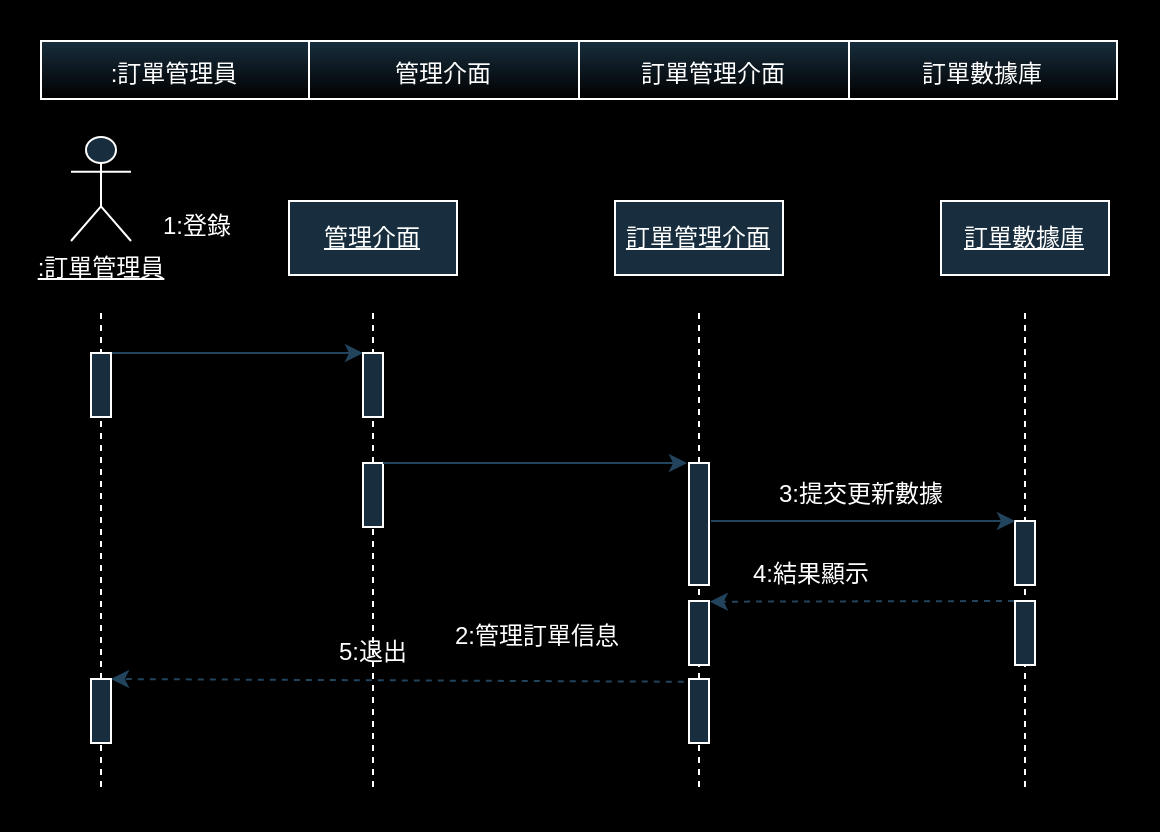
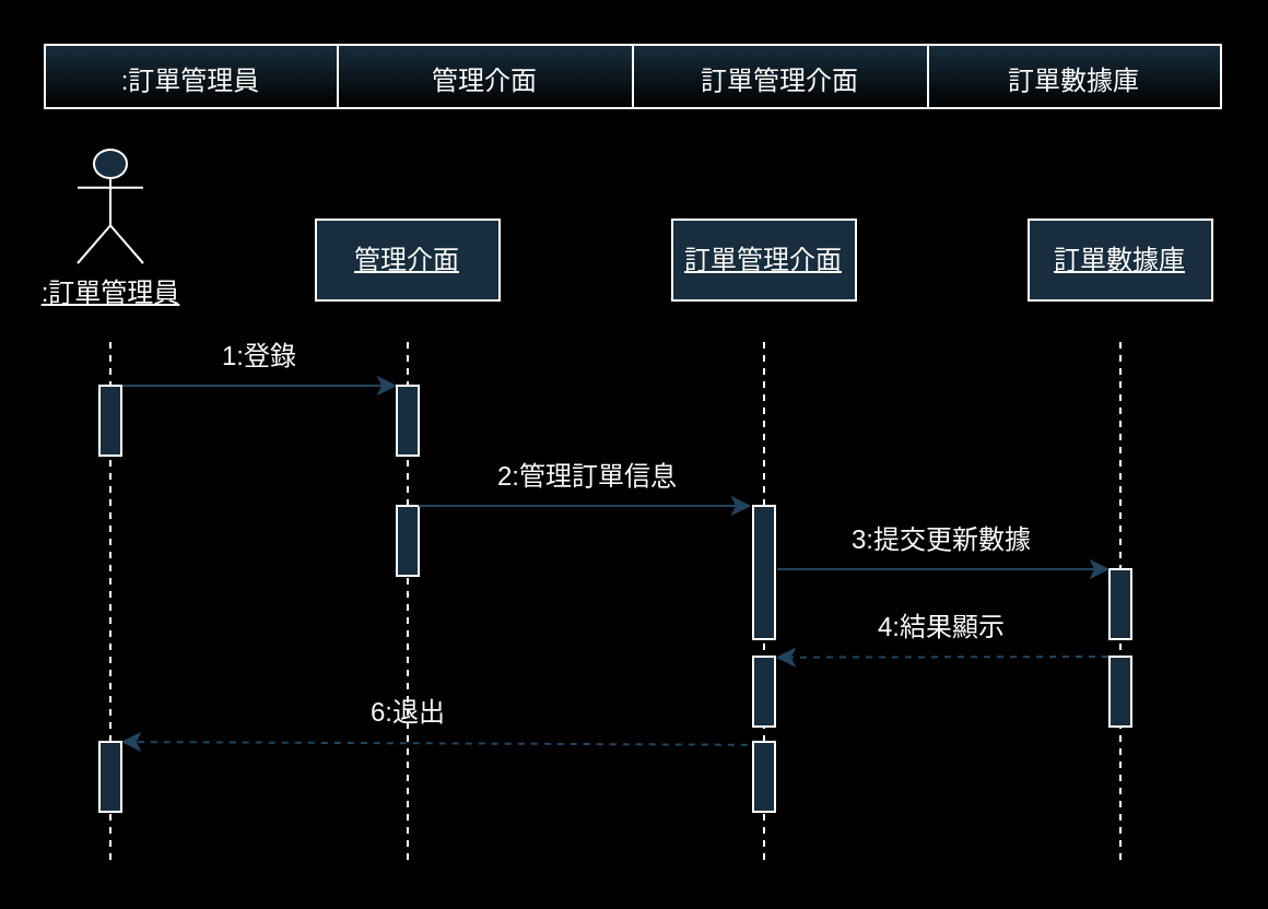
  <mxCell id="0" />
  <mxCell id="1" parent="0" />
  <mxCell id="2" value="" style="edgeStyle=none;curved=1;rounded=0;orthogonalLoop=1;jettySize=auto;html=1;fontSize=12;startSize=8;endSize=8;" edge="1" parent="1" source="3" target="12"><mxGeometry relative="1" as="geometry" /></mxCell>
  <mxCell id="3" value="&lt;u&gt;:訂單管理員&lt;/u&gt;" style="shape=umlActor;verticalLabelPosition=bottom;verticalAlign=top;html=1;strokeColor=#FFFFFF;fontColor=#FFFFFF;fillColor=#182E3E;labelBackgroundColor=none;" vertex="1" parent="1"><mxGeometry x="35" y="68" width="30" height="52" as="geometry" /></mxCell>
  <mxCell id="4" value="&lt;u&gt;管理介面&lt;/u&gt;" style="rounded=0;whiteSpace=wrap;html=1;strokeColor=#FFFFFF;fontColor=#FFFFFF;fillColor=#182E3E;labelBackgroundColor=none;" vertex="1" parent="1"><mxGeometry x="144" y="100" width="84" height="37" as="geometry" /></mxCell>
  <mxCell id="5" value="&lt;u&gt;訂單數據庫&lt;/u&gt;" style="rounded=0;whiteSpace=wrap;html=1;strokeColor=#FFFFFF;fontColor=#FFFFFF;fillColor=#182E3E;labelBackgroundColor=none;" vertex="1" parent="1"><mxGeometry x="470" y="100" width="84" height="37" as="geometry" /></mxCell>
  <mxCell id="6" value="&lt;u&gt;訂單管理介面&lt;/u&gt;" style="rounded=0;whiteSpace=wrap;html=1;strokeColor=#FFFFFF;fontColor=#FFFFFF;fillColor=#182E3E;labelBackgroundColor=none;" vertex="1" parent="1"><mxGeometry x="307" y="100" width="84" height="37" as="geometry" /></mxCell>
  <mxCell id="7" value="" style="line;strokeWidth=1;direction=south;html=1;strokeColor=#FFFFFF;fontColor=#FFFFFF;fillColor=#182E3E;dashed=1;labelBackgroundColor=none;" vertex="1" parent="1"><mxGeometry x="45" y="156" width="10" height="238" as="geometry" /></mxCell>
  <mxCell id="8" value="" style="line;strokeWidth=1;direction=south;html=1;strokeColor=#FFFFFF;fontColor=#FFFFFF;fillColor=#182E3E;dashed=1;labelBackgroundColor=none;" vertex="1" parent="1"><mxGeometry x="344" y="156" width="10" height="238" as="geometry" /></mxCell>
  <mxCell id="9" value="" style="line;strokeWidth=1;direction=south;html=1;strokeColor=#FFFFFF;fontColor=#FFFFFF;fillColor=#182E3E;dashed=1;labelBackgroundColor=none;" vertex="1" parent="1"><mxGeometry x="181" y="156" width="10" height="238" as="geometry" /></mxCell>
  <mxCell id="10" value="" style="line;strokeWidth=1;direction=south;html=1;strokeColor=#FFFFFF;fontColor=#FFFFFF;fillColor=#182E3E;dashed=1;labelBackgroundColor=none;" vertex="1" parent="1"><mxGeometry x="507" y="156" width="10" height="238" as="geometry" /></mxCell>
  <mxCell id="11" value="" style="edgeStyle=orthogonalEdgeStyle;rounded=0;orthogonalLoop=1;jettySize=auto;html=1;curved=0;strokeColor=#23445D;labelBackgroundColor=none;fontColor=default;" edge="1" parent="1"><mxGeometry relative="1" as="geometry"><mxPoint x="55" y="176" as="sourcePoint" /><mxPoint x="181" y="176" as="targetPoint" /></mxGeometry></mxCell>
  <mxCell id="12" value="" style="html=1;points=[[0,0,0,0,5],[0,1,0,0,-5],[1,0,0,0,5],[1,1,0,0,-5]];perimeter=orthogonalPerimeter;outlineConnect=0;targetShapes=umlLifeline;portConstraint=eastwest;newEdgeStyle={&quot;curved&quot;:0,&quot;rounded&quot;:0};strokeColor=#FFFFFF;fontColor=#FFFFFF;fillColor=#182E3E;labelBackgroundColor=none;" vertex="1" parent="1"><mxGeometry x="45" y="176" width="10" height="32" as="geometry" /></mxCell>
  <mxCell id="13" value="" style="html=1;points=[[0,0,0,0,5],[0,1,0,0,-5],[1,0,0,0,5],[1,1,0,0,-5]];perimeter=orthogonalPerimeter;outlineConnect=0;targetShapes=umlLifeline;portConstraint=eastwest;newEdgeStyle={&quot;curved&quot;:0,&quot;rounded&quot;:0};strokeColor=#FFFFFF;fontColor=#FFFFFF;fillColor=#182E3E;labelBackgroundColor=none;" vertex="1" parent="1"><mxGeometry x="181" y="176" width="10" height="32" as="geometry" /></mxCell>
- <mxCell id="14" value="1:登錄" style="text;html=1;align=center;verticalAlign=middle;resizable=0;points=[];autosize=1;strokeColor=none;fillColor=none;fontColor=#FFFFFF;labelBackgroundColor=none;" vertex="1" parent="1"><mxGeometry x="72" y="100" width="52" height="26" as="geometry" /></mxCell>
+ <mxCell id="14" value="1:登錄" style="text;html=1;align=center;verticalAlign=middle;resizable=0;points=[];autosize=1;strokeColor=none;fillColor=none;fontColor=#FFFFFF;labelBackgroundColor=none;" vertex="1" parent="1"><mxGeometry x="92" y="150" width="52" height="26" as="geometry" /></mxCell>
  <mxCell id="15" value="" style="html=1;points=[[0,0,0,0,5],[0,1,0,0,-5],[1,0,0,0,5],[1,1,0,0,-5]];perimeter=orthogonalPerimeter;outlineConnect=0;targetShapes=umlLifeline;portConstraint=eastwest;newEdgeStyle={&quot;curved&quot;:0,&quot;rounded&quot;:0};strokeColor=#FFFFFF;fontColor=#FFFFFF;fillColor=#182E3E;labelBackgroundColor=none;" vertex="1" parent="1"><mxGeometry x="181" y="231" width="10" height="32" as="geometry" /></mxCell>
  <mxCell id="16" value="" style="html=1;points=[[0,0,0,0,5],[0,1,0,0,-5],[1,0,0,0,5],[1,1,0,0,-5]];perimeter=orthogonalPerimeter;outlineConnect=0;targetShapes=umlLifeline;portConstraint=eastwest;newEdgeStyle={&quot;curved&quot;:0,&quot;rounded&quot;:0};strokeColor=#FFFFFF;fontColor=#FFFFFF;fillColor=#182E3E;labelBackgroundColor=none;" vertex="1" parent="1"><mxGeometry x="344" y="231" width="10" height="61" as="geometry" /></mxCell>
  <mxCell id="17" value="" style="edgeStyle=orthogonalEdgeStyle;rounded=0;orthogonalLoop=1;jettySize=auto;html=1;curved=0;strokeColor=#23445D;labelBackgroundColor=none;fontColor=default;" edge="1" parent="1"><mxGeometry relative="1" as="geometry"><mxPoint x="191" y="231" as="sourcePoint" /><mxPoint x="343" y="231" as="targetPoint" /></mxGeometry></mxCell>
- <mxCell id="18" value="2:管理訂單信息" style="text;html=1;align=center;verticalAlign=middle;resizable=0;points=[];autosize=1;strokeColor=none;fillColor=none;fontColor=#FFFFFF;labelBackgroundColor=none;" vertex="1" parent="1"><mxGeometry x="218" y="305" width="100" height="26" as="geometry" /></mxCell>
+ <mxCell id="18" value="2:管理訂單信息" style="text;html=1;align=center;verticalAlign=middle;resizable=0;points=[];autosize=1;strokeColor=none;fillColor=none;fontColor=#FFFFFF;labelBackgroundColor=none;" vertex="1" parent="1"><mxGeometry x="218" y="205" width="100" height="26" as="geometry" /></mxCell>
  <mxCell id="19" value="" style="html=1;points=[[0,0,0,0,5],[0,1,0,0,-5],[1,0,0,0,5],[1,1,0,0,-5]];perimeter=orthogonalPerimeter;outlineConnect=0;targetShapes=umlLifeline;portConstraint=eastwest;newEdgeStyle={&quot;curved&quot;:0,&quot;rounded&quot;:0};strokeColor=#FFFFFF;fontColor=#FFFFFF;fillColor=#182E3E;labelBackgroundColor=none;" vertex="1" parent="1"><mxGeometry x="507" y="260" width="10" height="32" as="geometry" /></mxCell>
  <mxCell id="20" value="" style="edgeStyle=orthogonalEdgeStyle;rounded=0;orthogonalLoop=1;jettySize=auto;html=1;curved=0;strokeColor=#23445D;labelBackgroundColor=none;fontColor=default;" edge="1" parent="1"><mxGeometry relative="1" as="geometry"><mxPoint x="355" y="260" as="sourcePoint" /><mxPoint x="507" y="260" as="targetPoint" /></mxGeometry></mxCell>
  <mxCell id="21" value="3:提交更新數據" style="text;html=1;align=center;verticalAlign=middle;resizable=0;points=[];autosize=1;strokeColor=none;fillColor=none;fontColor=#FFFFFF;labelBackgroundColor=none;" vertex="1" parent="1"><mxGeometry x="380" y="234" width="100" height="26" as="geometry" /></mxCell>
  <mxCell id="22" value="" style="rounded=0;orthogonalLoop=1;jettySize=auto;html=1;strokeColor=#23445D;dashed=1;labelBackgroundColor=none;fontColor=default;entryX=1.043;entryY=0.011;entryDx=0;entryDy=0;entryPerimeter=0;" edge="1" parent="1" target="24"><mxGeometry relative="1" as="geometry"><mxPoint x="506.5" y="300" as="sourcePoint" /><mxPoint x="353.5" y="305" as="targetPoint" /></mxGeometry></mxCell>
  <mxCell id="23" value="" style="html=1;points=[[0,0,0,0,5],[0,1,0,0,-5],[1,0,0,0,5],[1,1,0,0,-5]];perimeter=orthogonalPerimeter;outlineConnect=0;targetShapes=umlLifeline;portConstraint=eastwest;newEdgeStyle={&quot;curved&quot;:0,&quot;rounded&quot;:0};strokeColor=#FFFFFF;fontColor=#FFFFFF;fillColor=#182E3E;labelBackgroundColor=none;" vertex="1" parent="1"><mxGeometry x="507" y="300" width="10" height="32" as="geometry" /></mxCell>
  <mxCell id="24" value="" style="html=1;points=[[0,0,0,0,5],[0,1,0,0,-5],[1,0,0,0,5],[1,1,0,0,-5]];perimeter=orthogonalPerimeter;outlineConnect=0;targetShapes=umlLifeline;portConstraint=eastwest;newEdgeStyle={&quot;curved&quot;:0,&quot;rounded&quot;:0};strokeColor=#FFFFFF;fontColor=#FFFFFF;fillColor=#182E3E;labelBackgroundColor=none;" vertex="1" parent="1"><mxGeometry x="344" y="300" width="10" height="32" as="geometry" /></mxCell>
  <mxCell id="25" value="" style="rounded=0;orthogonalLoop=1;jettySize=auto;html=1;strokeColor=#23445D;labelBackgroundColor=none;fontColor=default;entryX=0.763;entryY=0.14;entryDx=0;entryDy=0;entryPerimeter=0;dashed=1;" edge="1" parent="1"><mxGeometry relative="1" as="geometry"><mxPoint x="347.4" y="340.41" as="sourcePoint" /><mxPoint x="55" y="339.004" as="targetPoint" /></mxGeometry></mxCell>
  <mxCell id="26" value="" style="html=1;points=[[0,0,0,0,5],[0,1,0,0,-5],[1,0,0,0,5],[1,1,0,0,-5]];perimeter=orthogonalPerimeter;outlineConnect=0;targetShapes=umlLifeline;portConstraint=eastwest;newEdgeStyle={&quot;curved&quot;:0,&quot;rounded&quot;:0};strokeColor=#FFFFFF;fontColor=#FFFFFF;fillColor=#182E3E;labelBackgroundColor=none;" vertex="1" parent="1"><mxGeometry x="344" y="339" width="10" height="32" as="geometry" /></mxCell>
  <mxCell id="27" value="" style="html=1;points=[[0,0,0,0,5],[0,1,0,0,-5],[1,0,0,0,5],[1,1,0,0,-5]];perimeter=orthogonalPerimeter;outlineConnect=0;targetShapes=umlLifeline;portConstraint=eastwest;newEdgeStyle={&quot;curved&quot;:0,&quot;rounded&quot;:0};strokeColor=#FFFFFF;fontColor=#FFFFFF;fillColor=#182E3E;labelBackgroundColor=none;" vertex="1" parent="1"><mxGeometry x="45" y="339" width="10" height="32" as="geometry" /></mxCell>
- <mxCell id="28" value="5:退出" style="text;html=1;align=center;verticalAlign=middle;resizable=0;points=[];autosize=1;strokeColor=none;fillColor=none;fontColor=#FFFFFF;labelBackgroundColor=none;" vertex="1" parent="1"><mxGeometry x="160" y="313" width="52" height="26" as="geometry" /></mxCell>
- <mxCell id="29" value="4:結果顯示" style="text;html=1;align=center;verticalAlign=middle;resizable=0;points=[];autosize=1;strokeColor=none;fillColor=none;fontColor=#FFFFFF;labelBackgroundColor=none;" vertex="1" parent="1"><mxGeometry x="367" y="274" width="76" height="26" as="geometry" /></mxCell>
+ <mxCell id="28" value="6:退出" style="text;html=1;align=center;verticalAlign=middle;resizable=0;points=[];autosize=1;strokeColor=none;fillColor=none;fontColor=#FFFFFF;labelBackgroundColor=none;" vertex="1" parent="1"><mxGeometry x="160" y="313" width="52" height="26" as="geometry" /></mxCell>
+ <mxCell id="29" value="4:結果顯示" style="text;html=1;align=center;verticalAlign=middle;resizable=0;points=[];autosize=1;strokeColor=none;fillColor=none;fontColor=#FFFFFF;labelBackgroundColor=none;" vertex="1" parent="1"><mxGeometry x="392" y="274" width="76" height="26" as="geometry" /></mxCell>
  <mxCell id="30" value="" style="shape=table;startSize=0;container=1;collapsible=0;childLayout=tableLayout;fontSize=16;strokeColor=#FFFFFF;fontColor=#FFFFFF;fillColor=#182E3E;gradientColor=default;swimlaneFillColor=none;gradientDirection=south;rounded=1;" vertex="1" parent="1"><mxGeometry x="20" y="20" width="538" height="29" as="geometry" /></mxCell>
  <mxCell id="31" style="shape=tableRow;horizontal=0;startSize=0;swimlaneHead=0;swimlaneBody=0;strokeColor=inherit;top=0;left=0;bottom=0;right=0;collapsible=0;dropTarget=0;fillColor=none;points=[[0,0.5],[1,0.5]];portConstraint=eastwest;fontSize=16;fontColor=#FFFFFF;" vertex="1" parent="30"><mxGeometry width="538" height="29" as="geometry" /></mxCell>
  <mxCell id="32" value="&lt;font style=&quot;font-size: 12px;&quot;&gt;:訂單管理員&lt;/font&gt;" style="shape=partialRectangle;html=1;whiteSpace=wrap;connectable=0;strokeColor=inherit;overflow=hidden;fillColor=none;top=0;left=0;bottom=0;right=0;pointerEvents=1;fontSize=16;fontColor=#FFFFFF;" vertex="1" parent="31"><mxGeometry width="134" height="29" as="geometry"><mxRectangle width="134" height="29" as="alternateBounds" /></mxGeometry></mxCell>
  <mxCell id="33" value="&lt;font style=&quot;font-size: 12px;&quot;&gt;管理介面&lt;/font&gt;" style="shape=partialRectangle;html=1;whiteSpace=wrap;connectable=0;strokeColor=inherit;overflow=hidden;fillColor=none;top=0;left=0;bottom=0;right=0;pointerEvents=1;fontSize=16;fontColor=#FFFFFF;" vertex="1" parent="31"><mxGeometry x="134" width="135" height="29" as="geometry"><mxRectangle width="135" height="29" as="alternateBounds" /></mxGeometry></mxCell>
  <mxCell id="34" value="&lt;font style=&quot;font-size: 12px;&quot;&gt;訂單管理介面&lt;/font&gt;" style="shape=partialRectangle;html=1;whiteSpace=wrap;connectable=0;strokeColor=inherit;overflow=hidden;fillColor=none;top=0;left=0;bottom=0;right=0;pointerEvents=1;fontSize=16;fontColor=#FFFFFF;" vertex="1" parent="31"><mxGeometry x="269" width="135" height="29" as="geometry"><mxRectangle width="135" height="29" as="alternateBounds" /></mxGeometry></mxCell>
  <mxCell id="35" value="&lt;font style=&quot;font-size: 12px;&quot;&gt;訂單數據庫&lt;/font&gt;" style="shape=partialRectangle;html=1;whiteSpace=wrap;connectable=0;strokeColor=inherit;overflow=hidden;fillColor=none;top=0;left=0;bottom=0;right=0;pointerEvents=1;fontSize=16;fontColor=#FFFFFF;shadow=1;" vertex="1" parent="31"><mxGeometry x="404" width="134" height="29" as="geometry"><mxRectangle width="134" height="29" as="alternateBounds" /></mxGeometry></mxCell>
